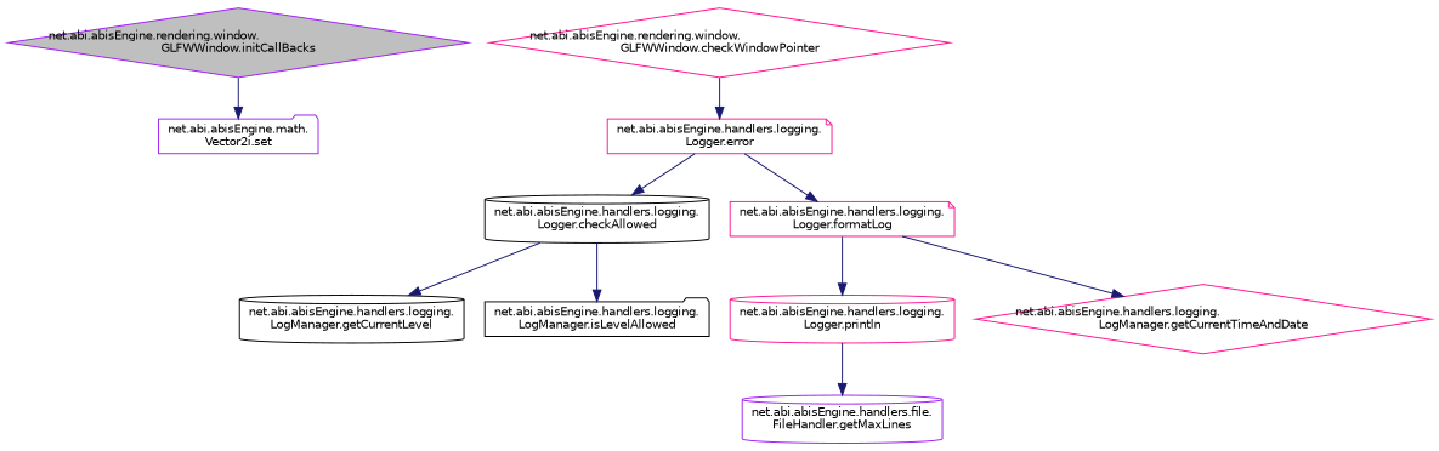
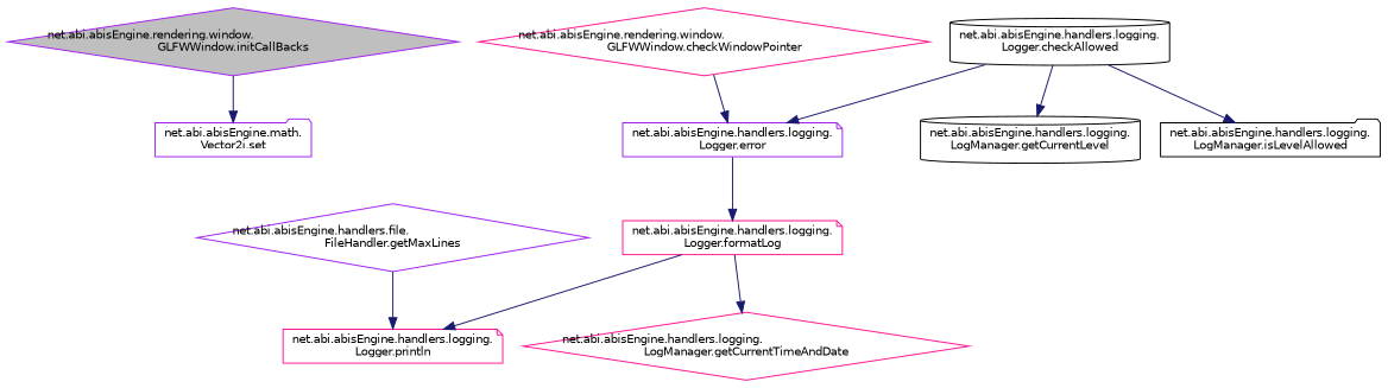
  digraph {
    rankdir=TB
    node [color=purple fillcolor=white fontname=Helvetica fontsize=10 shape=cylinder style=filled]
    edge [color=midnightblue fontname=Helvetica fontsize=10 labelfontname=Helvetica labelfontsize=10 style=solid]
    n1 [fillcolor=grey75 fontcolor=black height=0.2 label="net.abi.abisEngine.rendering.window.\lGLFWWindow.initCallBacks" shape=diamond width=0.4]
    n2 [height=0.2 label="net.abi.abisEngine.math.\lVector2i.set" shape=folder width=0.4]
    n3 [color=deeppink height=0.2 label="net.abi.abisEngine.rendering.window.\lGLFWWindow.checkWindowPointer" shape=diamond width=0.4]
-   n4 [color=deeppink height=0.2 label="net.abi.abisEngine.handlers.logging.\lLogger.error" shape=note width=0.4]
+   n4 [height=0.2 label="net.abi.abisEngine.handlers.logging.\lLogger.error" shape=note width=0.4]
    n5 [color=black height=0.2 label="net.abi.abisEngine.handlers.logging.\lLogger.checkAllowed" width=0.4]
    n6 [color=deeppink height=0.2 label="net.abi.abisEngine.handlers.logging.\lLogger.formatLog" shape=note width=0.4]
    n7 [color=black height=0.2 label="net.abi.abisEngine.handlers.logging.\lLogManager.getCurrentLevel" width=0.4]
    n8 [color=black height=0.2 label="net.abi.abisEngine.handlers.logging.\lLogManager.isLevelAllowed" shape=folder width=0.4]
-   n9 [color=deeppink height=0.2 label="net.abi.abisEngine.handlers.logging.\lLogger.println" width=0.4]
+   n9 [color=deeppink height=0.2 label="net.abi.abisEngine.handlers.logging.\lLogger.println" shape=note width=0.4]
    n10 [color=deeppink height=0.2 label="net.abi.abisEngine.handlers.logging.\lLogManager.getCurrentTimeAndDate" shape=diamond width=0.4]
-   n11 [height=0.2 label="net.abi.abisEngine.handlers.file.\lFileHandler.getMaxLines" width=0.4]
+   n11 [height=0.2 label="net.abi.abisEngine.handlers.file.\lFileHandler.getMaxLines" shape=diamond width=0.4]
    n1 -> n2
    n3 -> n4
-   n4 -> n5
+   n5 -> n4
    n4 -> n6
    n5 -> n7
    n5 -> n8
    n6 -> n9
    n6 -> n10
-   n9 -> n11
+   n11 -> n9
  }
